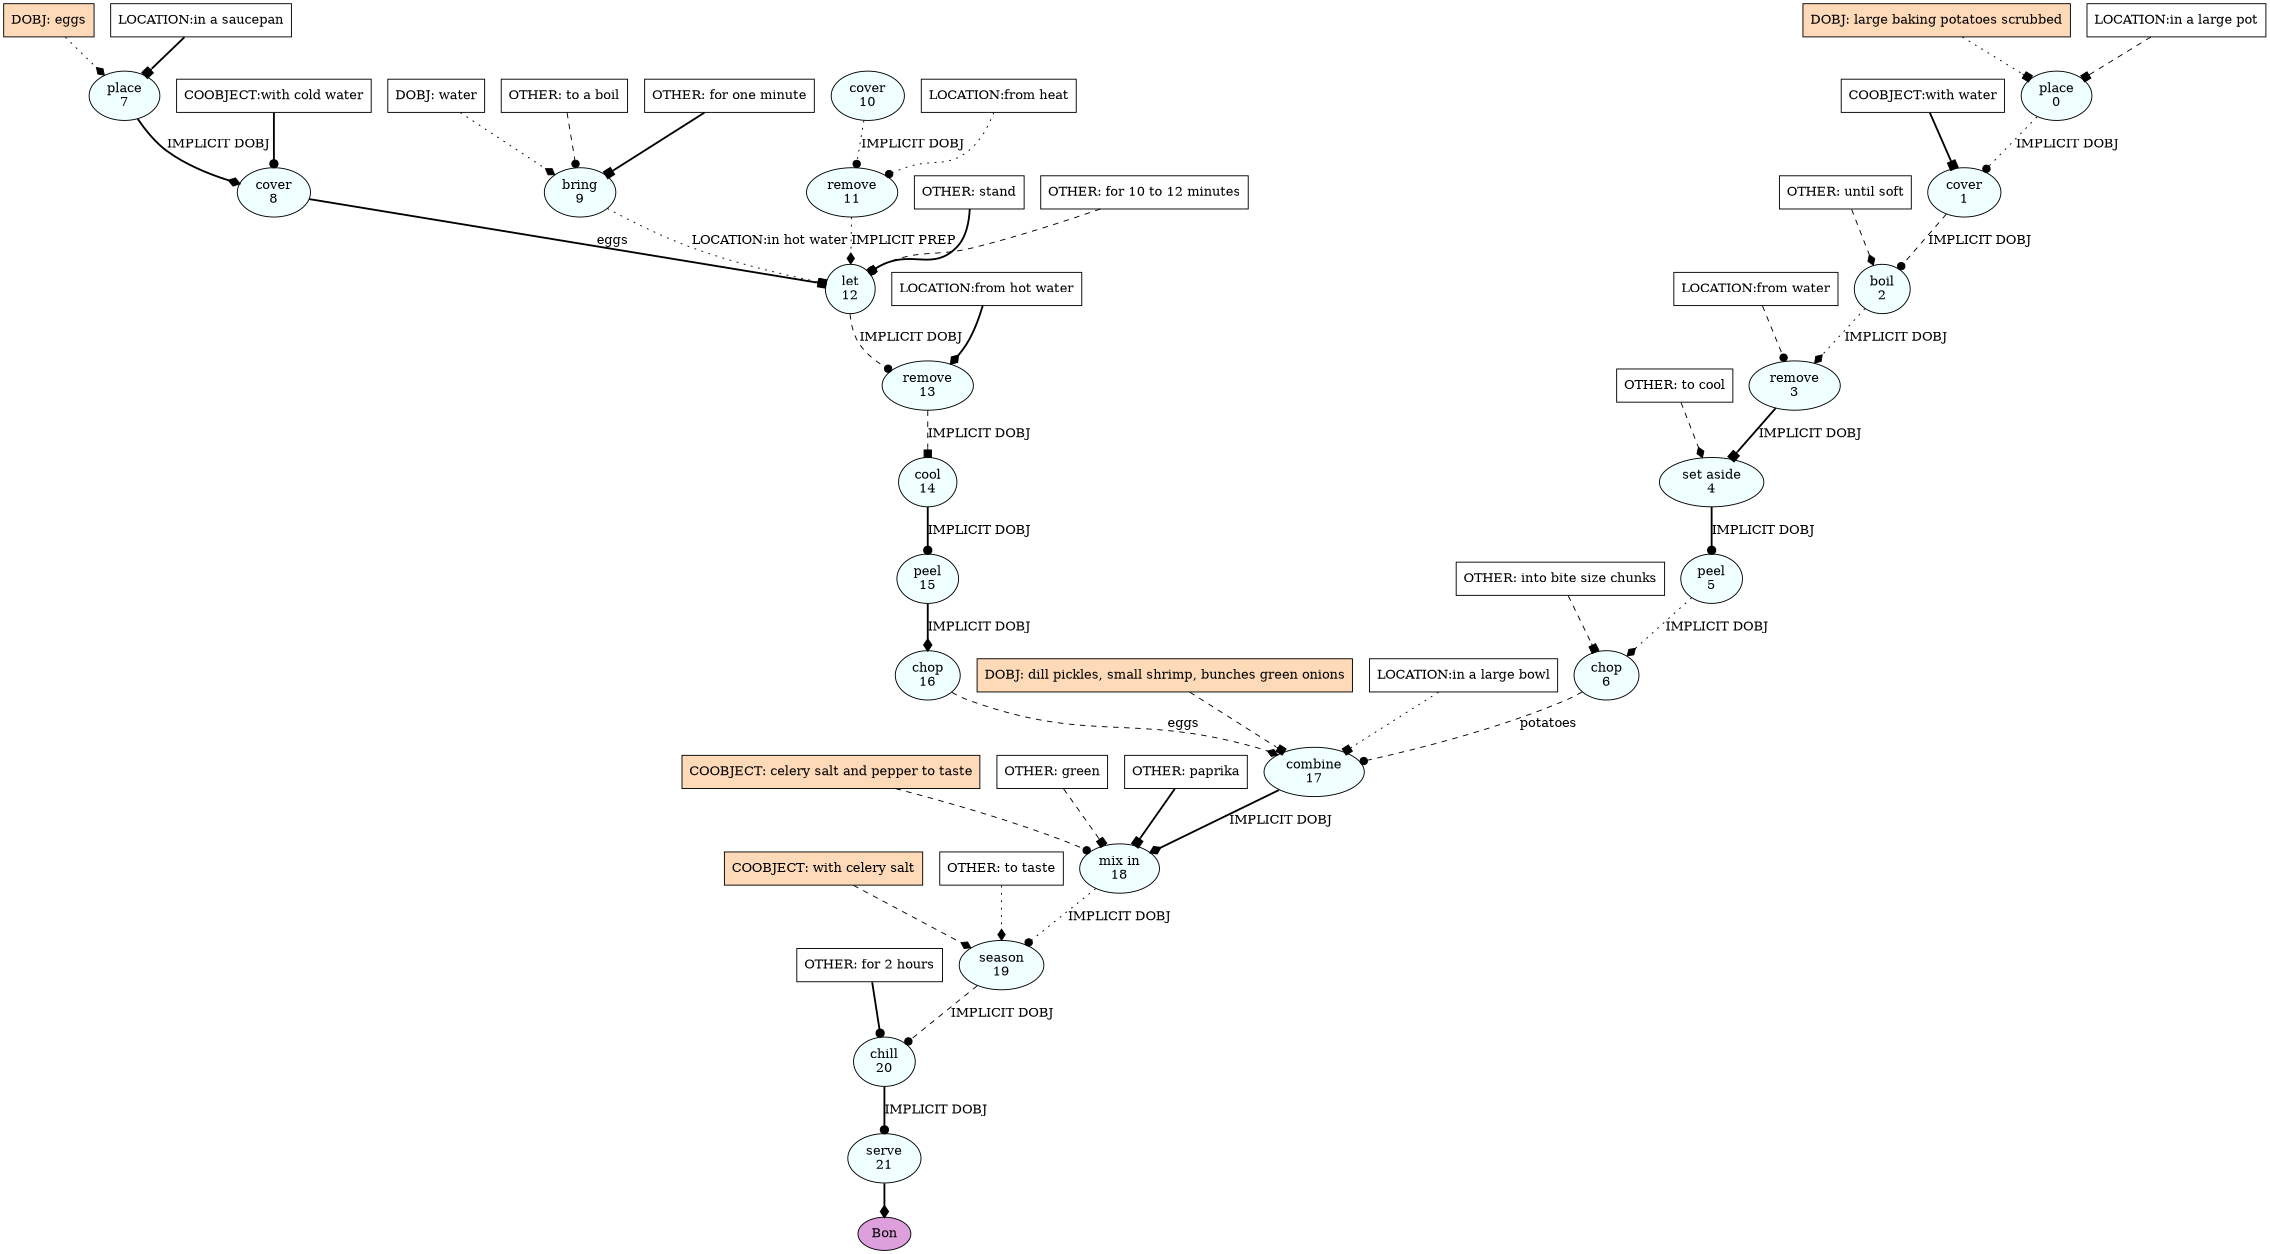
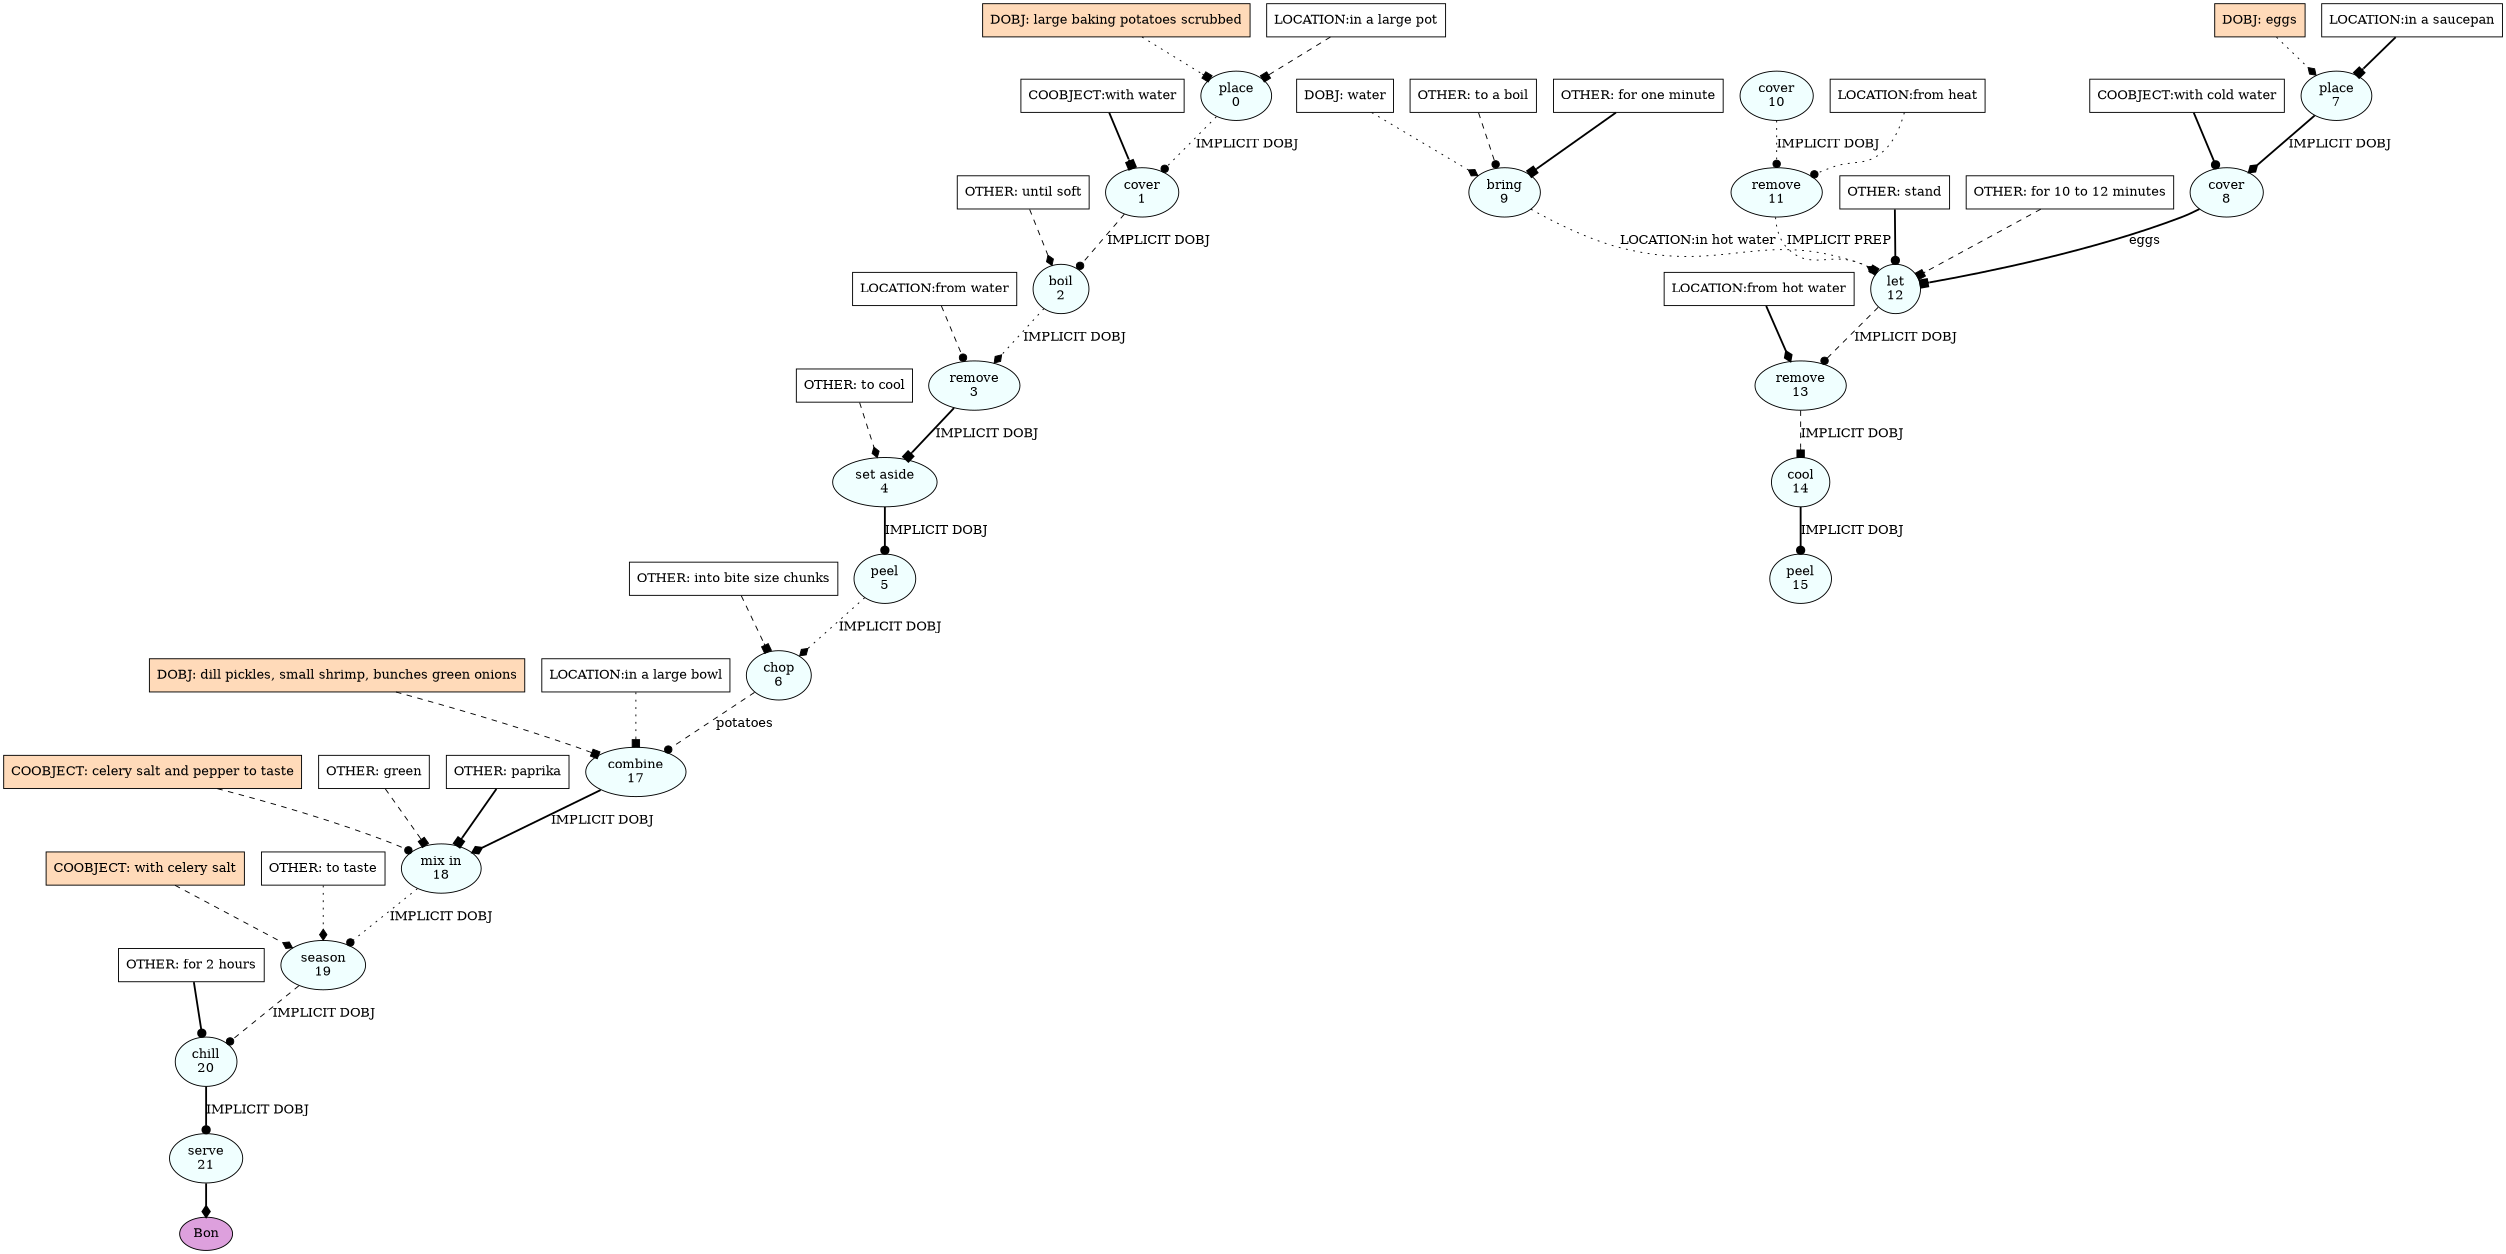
  digraph {
    node [fillcolor=azure shape=box style=filled]
    edge [arrowhead=dot style=dashed]
    n1 [label="place\n0" shape=oval]
    n2 [label="cover\n1" shape=oval]
    n3 [label="boil\n2" shape=oval]
    n4 [label="remove\n3" shape=oval]
    n5 [label="set aside\n4" shape=oval]
    n6 [label="peel\n5" shape=oval]
    n7 [label="chop\n6" shape=oval]
    n8 [label="combine\n17" shape=oval]
    n9 [label="mix in\n18" shape=oval]
    n10 [label="place\n7" shape=oval]
    n11 [label="cover\n8" shape=oval]
    n12 [label="let\n12" shape=oval]
    n13 [label="remove\n13" shape=oval]
    n14 [label="bring\n9" shape=oval]
    n15 [label="cover\n10" shape=oval]
    n16 [label="remove\n11" shape=oval]
    n17 [label="cool\n14" shape=oval]
    n18 [label="peel\n15" shape=oval]
-   n19 [label="chop\n16" shape=oval]
    n20 [label="season\n19" shape=oval]
    n21 [label="chill\n20" shape=oval]
    n22 [label="serve\n21" shape=oval]
    n23 [fillcolor=plum label=Bon shape=oval]
    n24 [fillcolor=white label="DOBJ: water"]
    n25 [fillcolor=white label="OTHER: to a boil"]
    n26 [fillcolor=white label="OTHER: for one minute"]
    n27 [fillcolor=peachpuff label="DOBJ: large baking potatoes scrubbed"]
    n28 [fillcolor=white label="LOCATION:in a large pot"]
    n29 [fillcolor=peachpuff label="DOBJ: eggs"]
    n30 [fillcolor=white label="LOCATION:in a saucepan"]
    n31 [fillcolor=white label="COOBJECT:with water"]
    n32 [fillcolor=white label="OTHER: until soft"]
    n33 [fillcolor=white label="LOCATION:from water"]
    n34 [fillcolor=white label="OTHER: to cool"]
    n35 [fillcolor=white label="OTHER: into bite size chunks"]
    n36 [fillcolor=white label="COOBJECT:with cold water"]
    n37 [fillcolor=white label="LOCATION:from heat"]
    n38 [fillcolor=white label="OTHER: stand"]
    n39 [fillcolor=white label="OTHER: for 10 to 12 minutes"]
    n40 [fillcolor=white label="LOCATION:from hot water"]
    n41 [fillcolor=peachpuff label="DOBJ: dill pickles, small shrimp, bunches green onions"]
    n42 [fillcolor=white label="LOCATION:in a large bowl"]
    n43 [fillcolor=peachpuff label="COOBJECT: celery salt and pepper to taste"]
    n44 [fillcolor=white label="OTHER: green"]
    n45 [fillcolor=white label="OTHER: paprika"]
    n46 [fillcolor=peachpuff label="COOBJECT: with celery salt"]
    n47 [fillcolor=white label="OTHER: to taste"]
    n48 [fillcolor=white label="OTHER: for 2 hours"]
    n1 -> n2 [label="IMPLICIT DOBJ" style=dotted]
    n2 -> n3 [label="IMPLICIT DOBJ"]
    n3 -> n4 [arrowhead=diamond label="IMPLICIT DOBJ" style=dotted]
    n4 -> n5 [arrowhead=box label="IMPLICIT DOBJ" style=bold]
    n5 -> n6 [label="IMPLICIT DOBJ" style=bold]
    n6 -> n7 [arrowhead=diamond label="IMPLICIT DOBJ" style=dotted]
    n7 -> n8 [label=potatoes]
    n8 -> n9 [arrowhead=diamond label="IMPLICIT DOBJ" style=bold]
    n9 -> n20 [label="IMPLICIT DOBJ" style=dotted]
    n10 -> n11 [arrowhead=diamond label="IMPLICIT DOBJ" style=bold]
    n11 -> n12 [arrowhead=box label=eggs style=bold]
    n12 -> n13 [label="IMPLICIT DOBJ"]
    n13 -> n17 [arrowhead=box label="IMPLICIT DOBJ"]
    n14 -> n12 [arrowhead=box label="LOCATION:in hot water" style=dotted]
    n15 -> n16 [label="IMPLICIT DOBJ" style=dotted]
    n16 -> n12 [arrowhead=diamond label="IMPLICIT PREP" style=dotted]
    n17 -> n18 [label="IMPLICIT DOBJ" style=bold]
-   n18 -> n19 [arrowhead=diamond label="IMPLICIT DOBJ" style=bold]
-   n19 -> n8 [arrowhead=diamond label=eggs]
    n20 -> n21 [label="IMPLICIT DOBJ"]
    n21 -> n22 [label="IMPLICIT DOBJ" style=bold]
    n22 -> n23 [arrowhead=diamond style=bold]
    n24 -> n14 [arrowhead=diamond style=dotted]
    n25 -> n14
    n26 -> n14 [arrowhead=box style=bold]
    n27 -> n1 [arrowhead=box style=dotted]
    n28 -> n1 [arrowhead=box]
    n29 -> n10 [arrowhead=diamond style=dotted]
    n30 -> n10 [arrowhead=box style=bold]
    n31 -> n2 [arrowhead=box style=bold]
    n32 -> n3 [arrowhead=diamond]
    n33 -> n4
    n34 -> n5 [arrowhead=diamond]
    n35 -> n7 [arrowhead=box]
    n36 -> n11 [style=bold]
    n37 -> n16 [style=dotted]
    n38 -> n12 [style=bold]
    n39 -> n12 [arrowhead=box]
    n40 -> n13 [arrowhead=diamond style=bold]
    n41 -> n8 [arrowhead=box]
    n42 -> n8 [arrowhead=box style=dotted]
    n43 -> n9
    n44 -> n9 [arrowhead=box]
    n45 -> n9 [arrowhead=box style=bold]
    n46 -> n20 [arrowhead=diamond]
    n47 -> n20 [arrowhead=diamond style=dotted]
    n48 -> n21 [style=bold]
  }
